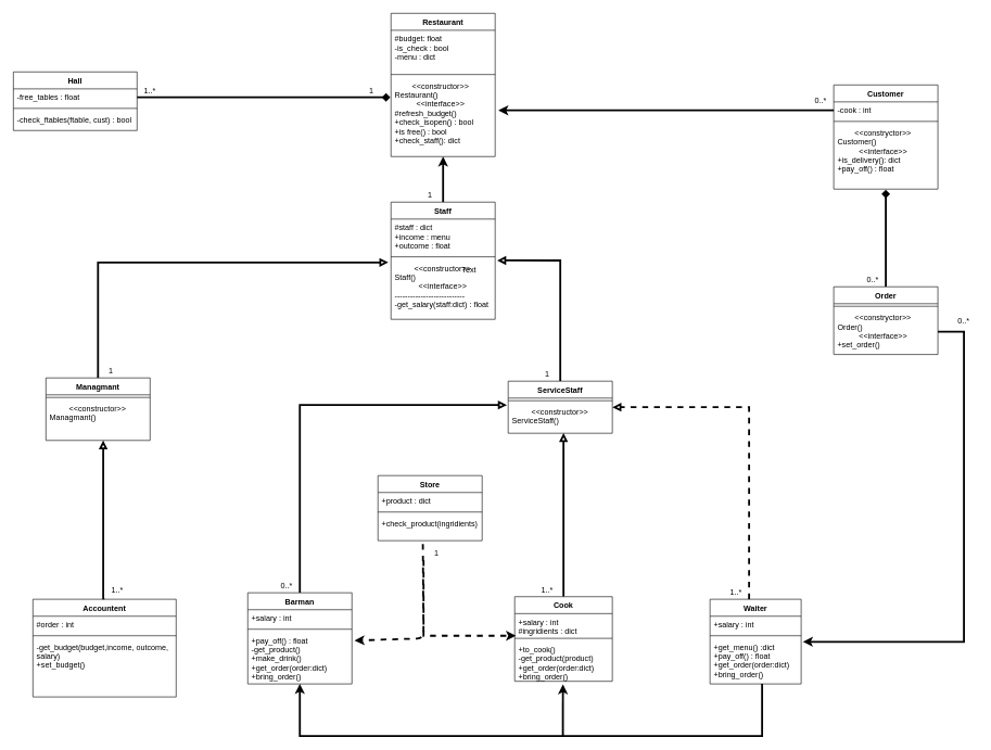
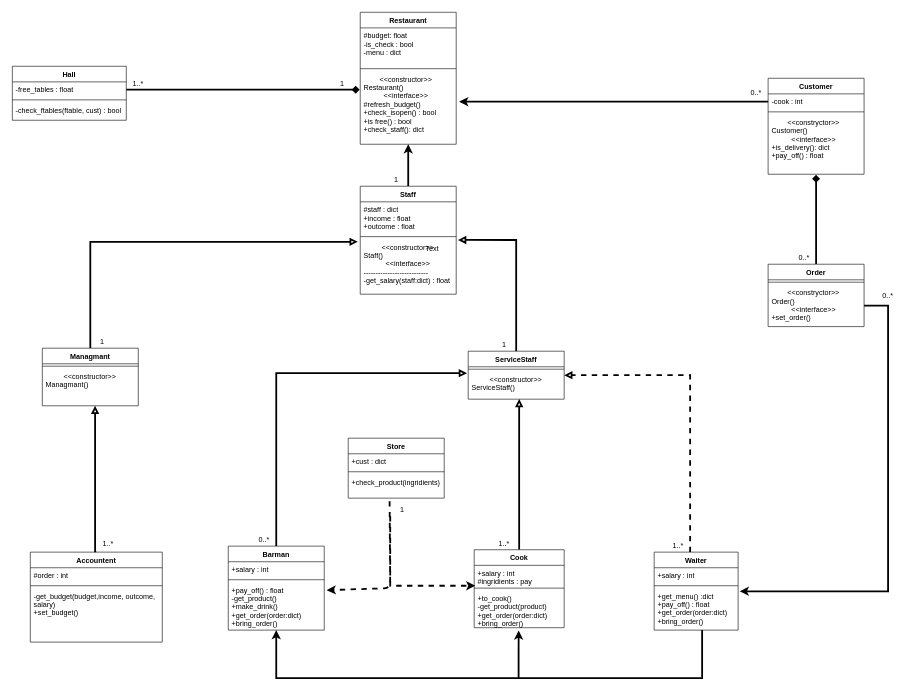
  <mxCell id="0" />
  <mxCell id="1" parent="0" />
  <mxCell id="2" value="Restaurant" style="swimlane;fontStyle=1;align=center;verticalAlign=top;childLayout=stackLayout;horizontal=1;startSize=26;horizontalStack=0;resizeParent=1;resizeParentMax=0;resizeLast=0;collapsible=1;marginBottom=0;" parent="1" vertex="1"><mxGeometry x="600" y="20" width="160" height="220" as="geometry" /></mxCell>
  <mxCell id="3" value="#budget: float&#10;-is_check : bool&#10;-menu : dict" style="text;strokeColor=none;fillColor=none;align=left;verticalAlign=top;spacingLeft=4;spacingRight=4;overflow=hidden;rotatable=0;points=[[0,0.5],[1,0.5]];portConstraint=eastwest;" parent="2" vertex="1"><mxGeometry y="26" width="160" height="64" as="geometry" /></mxCell>
  <mxCell id="4" value="" style="line;strokeWidth=1;fillColor=none;align=left;verticalAlign=middle;spacingTop=-1;spacingLeft=3;spacingRight=3;rotatable=0;labelPosition=right;points=[];portConstraint=eastwest;" parent="2" vertex="1"><mxGeometry y="90" width="160" height="8" as="geometry" /></mxCell>
  <mxCell id="5" value="        &lt;&lt;constructor&gt;&gt;&#10;Restaurant()&#10;          &lt;&lt;interface&gt;&gt;&#10;#refresh_budget()&#10;+check_isopen() : bool&#10;+is free() : bool&#10;+check_staff(): dict" style="text;strokeColor=none;fillColor=none;align=left;verticalAlign=top;spacingLeft=4;spacingRight=4;overflow=hidden;rotatable=0;points=[[0,0.5],[1,0.5]];portConstraint=eastwest;" parent="2" vertex="1"><mxGeometry y="98" width="160" height="122" as="geometry" /></mxCell>
  <mxCell id="6" value="Hall" style="swimlane;fontStyle=1;align=center;verticalAlign=top;childLayout=stackLayout;horizontal=1;startSize=26;horizontalStack=0;resizeParent=1;resizeParentMax=0;resizeLast=0;collapsible=1;marginBottom=0;" parent="1" vertex="1"><mxGeometry x="20" y="110" width="190" height="90" as="geometry" /></mxCell>
  <mxCell id="7" value="-free_tables : float" style="text;strokeColor=none;fillColor=none;align=left;verticalAlign=top;spacingLeft=4;spacingRight=4;overflow=hidden;rotatable=0;points=[[0,0.5],[1,0.5]];portConstraint=eastwest;" parent="6" vertex="1"><mxGeometry y="26" width="190" height="26" as="geometry" /></mxCell>
  <mxCell id="8" value="" style="line;strokeWidth=1;fillColor=none;align=left;verticalAlign=middle;spacingTop=-1;spacingLeft=3;spacingRight=3;rotatable=0;labelPosition=right;points=[];portConstraint=eastwest;" parent="6" vertex="1"><mxGeometry y="52" width="190" height="8" as="geometry" /></mxCell>
  <mxCell id="9" value="-check_ftables(ftable, cust) : bool" style="text;strokeColor=none;fillColor=none;align=left;verticalAlign=top;spacingLeft=4;spacingRight=4;overflow=hidden;rotatable=0;points=[[0,0.5],[1,0.5]];portConstraint=eastwest;" parent="6" vertex="1"><mxGeometry y="60" width="190" height="30" as="geometry" /></mxCell>
  <mxCell id="10" style="edgeStyle=orthogonalEdgeStyle;rounded=0;orthogonalLoop=1;jettySize=auto;html=1;entryX=0.5;entryY=1;entryDx=0;entryDy=0;entryPerimeter=0;endArrow=classic;endFill=1;strokeWidth=3;" parent="1" source="11" target="5" edge="1"><mxGeometry relative="1" as="geometry" /></mxCell>
  <mxCell id="11" value="Staff" style="swimlane;fontStyle=1;align=center;verticalAlign=top;childLayout=stackLayout;horizontal=1;startSize=26;horizontalStack=0;resizeParent=1;resizeParentMax=0;resizeLast=0;collapsible=1;marginBottom=0;" parent="1" vertex="1"><mxGeometry x="600" y="310" width="160" height="180" as="geometry" /></mxCell>
- <mxCell id="12" value="#staff : dict&#10;+income : menu&#10;+outcome : float" style="text;strokeColor=none;fillColor=none;align=left;verticalAlign=top;spacingLeft=4;spacingRight=4;overflow=hidden;rotatable=0;points=[[0,0.5],[1,0.5]];portConstraint=eastwest;" parent="11" vertex="1"><mxGeometry y="26" width="160" height="54" as="geometry" /></mxCell>
+ <mxCell id="12" value="#staff : dict&#10;+income : float&#10;+outcome : float" style="text;strokeColor=none;fillColor=none;align=left;verticalAlign=top;spacingLeft=4;spacingRight=4;overflow=hidden;rotatable=0;points=[[0,0.5],[1,0.5]];portConstraint=eastwest;" parent="11" vertex="1"><mxGeometry y="26" width="160" height="54" as="geometry" /></mxCell>
  <mxCell id="13" value="" style="line;strokeWidth=1;fillColor=none;align=left;verticalAlign=middle;spacingTop=-1;spacingLeft=3;spacingRight=3;rotatable=0;labelPosition=right;points=[];portConstraint=eastwest;" parent="11" vertex="1"><mxGeometry y="80" width="160" height="8" as="geometry" /></mxCell>
  <mxCell id="14" value="         &lt;&lt;constructor&gt;&gt;&#10;Staff()&#10;           &lt;&lt;interface&gt;&gt;&#10;---------------------------&#10;-get_salary(staff:dict) : float&#10;" style="text;strokeColor=none;fillColor=none;align=left;verticalAlign=top;spacingLeft=4;spacingRight=4;overflow=hidden;rotatable=0;points=[[0,0.5],[1,0.5]];portConstraint=eastwest;" parent="11" vertex="1"><mxGeometry y="88" width="160" height="92" as="geometry" /></mxCell>
  <mxCell id="15" style="edgeStyle=orthogonalEdgeStyle;rounded=0;orthogonalLoop=1;jettySize=auto;html=1;exitX=1;exitY=0.5;exitDx=0;exitDy=0;entryX=-0.006;entryY=0.254;entryDx=0;entryDy=0;entryPerimeter=0;endArrow=diamond;endFill=1;strokeWidth=3;" parent="1" source="7" target="5" edge="1"><mxGeometry relative="1" as="geometry" /></mxCell>
  <mxCell id="16" style="edgeStyle=orthogonalEdgeStyle;rounded=0;orthogonalLoop=1;jettySize=auto;html=1;entryX=1.019;entryY=0.017;entryDx=0;entryDy=0;entryPerimeter=0;endArrow=block;endFill=0;strokeWidth=3;" parent="1" source="17" target="14" edge="1"><mxGeometry relative="1" as="geometry" /></mxCell>
  <mxCell id="17" value="ServiceStaff" style="swimlane;fontStyle=1;align=center;verticalAlign=top;childLayout=stackLayout;horizontal=1;startSize=26;horizontalStack=0;resizeParent=1;resizeParentMax=0;resizeLast=0;collapsible=1;marginBottom=0;" parent="1" vertex="1"><mxGeometry x="780" y="585" width="160" height="80" as="geometry" /></mxCell>
  <mxCell id="18" value="" style="line;strokeWidth=1;fillColor=none;align=left;verticalAlign=middle;spacingTop=-1;spacingLeft=3;spacingRight=3;rotatable=0;labelPosition=right;points=[];portConstraint=eastwest;" parent="17" vertex="1"><mxGeometry y="26" width="160" height="8" as="geometry" /></mxCell>
  <mxCell id="19" value="         &lt;&lt;constructor&gt;&gt;&#10;ServiceStaff()" style="text;strokeColor=none;fillColor=none;align=left;verticalAlign=top;spacingLeft=4;spacingRight=4;overflow=hidden;rotatable=0;points=[[0,0.5],[1,0.5]];portConstraint=eastwest;" parent="17" vertex="1"><mxGeometry y="34" width="160" height="46" as="geometry" /></mxCell>
  <mxCell id="20" style="edgeStyle=orthogonalEdgeStyle;rounded=0;orthogonalLoop=1;jettySize=auto;html=1;exitX=0.5;exitY=0;exitDx=0;exitDy=0;entryX=-0.025;entryY=0.05;entryDx=0;entryDy=0;entryPerimeter=0;endArrow=block;endFill=0;strokeWidth=3;" parent="1" source="21" target="14" edge="1"><mxGeometry relative="1" as="geometry" /></mxCell>
  <mxCell id="21" value="Managmant" style="swimlane;fontStyle=1;align=center;verticalAlign=top;childLayout=stackLayout;horizontal=1;startSize=26;horizontalStack=0;resizeParent=1;resizeParentMax=0;resizeLast=0;collapsible=1;marginBottom=0;" parent="1" vertex="1"><mxGeometry x="70" y="580" width="160" height="96" as="geometry" /></mxCell>
  <mxCell id="22" value="" style="line;strokeWidth=1;fillColor=none;align=left;verticalAlign=middle;spacingTop=-1;spacingLeft=3;spacingRight=3;rotatable=0;labelPosition=right;points=[];portConstraint=eastwest;" parent="21" vertex="1"><mxGeometry y="26" width="160" height="8" as="geometry" /></mxCell>
  <mxCell id="23" value="         &lt;&lt;constructor&gt;&gt;&#10;Managmant()" style="text;strokeColor=none;fillColor=none;align=left;verticalAlign=top;spacingLeft=4;spacingRight=4;overflow=hidden;rotatable=0;points=[[0,0.5],[1,0.5]];portConstraint=eastwest;" parent="21" vertex="1"><mxGeometry y="34" width="160" height="62" as="geometry" /></mxCell>
  <mxCell id="24" style="edgeStyle=orthogonalEdgeStyle;rounded=0;orthogonalLoop=1;jettySize=auto;html=1;entryX=1;entryY=0.5;entryDx=0;entryDy=0;endArrow=block;endFill=0;strokeWidth=3;dashed=1;" parent="1" source="25" target="17" edge="1"><mxGeometry relative="1" as="geometry"><Array as="points"><mxPoint x="1150" y="625" /></Array></mxGeometry></mxCell>
  <mxCell id="25" value="Waiter" style="swimlane;fontStyle=1;align=center;verticalAlign=top;childLayout=stackLayout;horizontal=1;startSize=26;horizontalStack=0;resizeParent=1;resizeParentMax=0;resizeLast=0;collapsible=1;marginBottom=0;" parent="1" vertex="1"><mxGeometry x="1090" y="920" width="140" height="130" as="geometry" /></mxCell>
  <mxCell id="26" value="+salary : int" style="text;strokeColor=none;fillColor=none;align=left;verticalAlign=top;spacingLeft=4;spacingRight=4;overflow=hidden;rotatable=0;points=[[0,0.5],[1,0.5]];portConstraint=eastwest;" parent="25" vertex="1"><mxGeometry y="26" width="140" height="26" as="geometry" /></mxCell>
  <mxCell id="27" value="" style="line;strokeWidth=1;fillColor=none;align=left;verticalAlign=middle;spacingTop=-1;spacingLeft=3;spacingRight=3;rotatable=0;labelPosition=right;points=[];portConstraint=eastwest;" parent="25" vertex="1"><mxGeometry y="52" width="140" height="8" as="geometry" /></mxCell>
  <mxCell id="28" value="+get_menu() :dict&#10;+pay_off() : float&#10;+get_order(order:dict)&#10;+bring_order()" style="text;strokeColor=none;fillColor=none;align=left;verticalAlign=top;spacingLeft=4;spacingRight=4;overflow=hidden;rotatable=0;points=[[0,0.5],[1,0.5]];portConstraint=eastwest;" parent="25" vertex="1"><mxGeometry y="60" width="140" height="70" as="geometry" /></mxCell>
  <mxCell id="29" style="edgeStyle=orthogonalEdgeStyle;rounded=0;orthogonalLoop=1;jettySize=auto;html=1;exitX=0.5;exitY=0;exitDx=0;exitDy=0;entryX=-0.012;entryY=0.058;entryDx=0;entryDy=0;entryPerimeter=0;endArrow=block;endFill=0;strokeWidth=3;" parent="1" source="30" target="19" edge="1"><mxGeometry relative="1" as="geometry" /></mxCell>
  <mxCell id="30" value="Barman" style="swimlane;fontStyle=1;align=center;verticalAlign=top;childLayout=stackLayout;horizontal=1;startSize=26;horizontalStack=0;resizeParent=1;resizeParentMax=0;resizeLast=0;collapsible=1;marginBottom=0;" parent="1" vertex="1"><mxGeometry x="380" y="910" width="160" height="140" as="geometry" /></mxCell>
  <mxCell id="31" value="+salary : int" style="text;strokeColor=none;fillColor=none;align=left;verticalAlign=top;spacingLeft=4;spacingRight=4;overflow=hidden;rotatable=0;points=[[0,0.5],[1,0.5]];portConstraint=eastwest;" parent="30" vertex="1"><mxGeometry y="26" width="160" height="26" as="geometry" /></mxCell>
  <mxCell id="32" value="" style="line;strokeWidth=1;fillColor=none;align=left;verticalAlign=middle;spacingTop=-1;spacingLeft=3;spacingRight=3;rotatable=0;labelPosition=right;points=[];portConstraint=eastwest;" parent="30" vertex="1"><mxGeometry y="52" width="160" height="8" as="geometry" /></mxCell>
  <mxCell id="33" value="+pay_off() : float&#10;-get_product()&#10;+make_drink()&#10;+get_order(order:dict)&#10;+bring_order()" style="text;strokeColor=none;fillColor=none;align=left;verticalAlign=top;spacingLeft=4;spacingRight=4;overflow=hidden;rotatable=0;points=[[0,0.5],[1,0.5]];portConstraint=eastwest;" parent="30" vertex="1"><mxGeometry y="60" width="160" height="80" as="geometry" /></mxCell>
  <mxCell id="34" style="edgeStyle=orthogonalEdgeStyle;rounded=0;orthogonalLoop=1;jettySize=auto;html=1;entryX=0.531;entryY=0.989;entryDx=0;entryDy=0;entryPerimeter=0;strokeWidth=3;endArrow=block;endFill=0;" parent="1" source="35" target="19" edge="1"><mxGeometry relative="1" as="geometry" /></mxCell>
  <mxCell id="35" value="Cook" style="swimlane;fontStyle=1;align=center;verticalAlign=top;childLayout=stackLayout;horizontal=1;startSize=26;horizontalStack=0;resizeParent=1;resizeParentMax=0;resizeLast=0;collapsible=1;marginBottom=0;" parent="1" vertex="1"><mxGeometry x="790" y="916" width="150" height="130" as="geometry" /></mxCell>
- <mxCell id="36" value="+salary : int&#10;#ingridients : dict" style="text;strokeColor=none;fillColor=none;align=left;verticalAlign=top;spacingLeft=4;spacingRight=4;overflow=hidden;rotatable=0;points=[[0,0.5],[1,0.5]];portConstraint=eastwest;" parent="35" vertex="1"><mxGeometry y="26" width="150" height="34" as="geometry" /></mxCell>
+ <mxCell id="36" value="+salary : int&#10;#ingridients : pay" style="text;strokeColor=none;fillColor=none;align=left;verticalAlign=top;spacingLeft=4;spacingRight=4;overflow=hidden;rotatable=0;points=[[0,0.5],[1,0.5]];portConstraint=eastwest;" parent="35" vertex="1"><mxGeometry y="26" width="150" height="34" as="geometry" /></mxCell>
  <mxCell id="37" value="" style="line;strokeWidth=1;fillColor=none;align=left;verticalAlign=middle;spacingTop=-1;spacingLeft=3;spacingRight=3;rotatable=0;labelPosition=right;points=[];portConstraint=eastwest;" parent="35" vertex="1"><mxGeometry y="60" width="150" height="8" as="geometry" /></mxCell>
  <mxCell id="38" value="+to_cook()&#10;-get_product(product) &#10;+get_order(order:dict)&#10;+bring_order()" style="text;strokeColor=none;fillColor=none;align=left;verticalAlign=top;spacingLeft=4;spacingRight=4;overflow=hidden;rotatable=0;points=[[0,0.5],[1,0.5]];portConstraint=eastwest;" parent="35" vertex="1"><mxGeometry y="68" width="150" height="62" as="geometry" /></mxCell>
  <mxCell id="39" style="edgeStyle=orthogonalEdgeStyle;rounded=0;orthogonalLoop=1;jettySize=auto;html=1;exitX=0.5;exitY=0;exitDx=0;exitDy=0;entryX=0.55;entryY=1;entryDx=0;entryDy=0;entryPerimeter=0;endArrow=block;endFill=0;strokeWidth=3;" parent="1" source="40" target="23" edge="1"><mxGeometry relative="1" as="geometry"><Array as="points"><mxPoint x="158" y="920" /></Array></mxGeometry></mxCell>
  <mxCell id="40" value="Accountent" style="swimlane;fontStyle=1;align=center;verticalAlign=top;childLayout=stackLayout;horizontal=1;startSize=26;horizontalStack=0;resizeParent=1;resizeParentMax=0;resizeLast=0;collapsible=1;marginBottom=0;" parent="1" vertex="1"><mxGeometry x="50" y="920" width="220" height="150" as="geometry" /></mxCell>
  <mxCell id="41" value="#order : int" style="text;strokeColor=none;fillColor=none;align=left;verticalAlign=top;spacingLeft=4;spacingRight=4;overflow=hidden;rotatable=0;points=[[0,0.5],[1,0.5]];portConstraint=eastwest;" parent="40" vertex="1"><mxGeometry y="26" width="220" height="26" as="geometry" /></mxCell>
  <mxCell id="42" value="" style="line;strokeWidth=1;fillColor=none;align=left;verticalAlign=middle;spacingTop=-1;spacingLeft=3;spacingRight=3;rotatable=0;labelPosition=right;points=[];portConstraint=eastwest;" parent="40" vertex="1"><mxGeometry y="52" width="220" height="8" as="geometry" /></mxCell>
  <mxCell id="43" value="-get_budget(budget,income, outcome,&#10;salary)&#10;+set_budget()" style="text;strokeColor=none;fillColor=none;align=left;verticalAlign=top;spacingLeft=4;spacingRight=4;overflow=hidden;rotatable=0;points=[[0,0.5],[1,0.5]];portConstraint=eastwest;" parent="40" vertex="1"><mxGeometry y="60" width="220" height="90" as="geometry" /></mxCell>
  <mxCell id="44" style="edgeStyle=orthogonalEdgeStyle;rounded=0;orthogonalLoop=1;jettySize=auto;html=1;exitX=0.5;exitY=0;exitDx=0;exitDy=0;entryX=0.5;entryY=1.01;entryDx=0;entryDy=0;entryPerimeter=0;endArrow=diamond;endFill=1;strokeWidth=3;" parent="1" source="45" target="51" edge="1"><mxGeometry relative="1" as="geometry" /></mxCell>
  <mxCell id="45" value="Order" style="swimlane;fontStyle=1;align=center;verticalAlign=top;childLayout=stackLayout;horizontal=1;startSize=26;horizontalStack=0;resizeParent=1;resizeParentMax=0;resizeLast=0;collapsible=1;marginBottom=0;" parent="1" vertex="1"><mxGeometry x="1280" y="440" width="160" height="104" as="geometry" /></mxCell>
  <mxCell id="46" value="" style="line;strokeWidth=1;fillColor=none;align=left;verticalAlign=middle;spacingTop=-1;spacingLeft=3;spacingRight=3;rotatable=0;labelPosition=right;points=[];portConstraint=eastwest;" parent="45" vertex="1"><mxGeometry y="26" width="160" height="8" as="geometry" /></mxCell>
  <mxCell id="47" value="        &lt;&lt;constryctor&gt;&gt;&#10;Order()&#10;          &lt;&lt;interface&gt;&gt;&#10;+set_order()&#10;" style="text;strokeColor=none;fillColor=none;align=left;verticalAlign=top;spacingLeft=4;spacingRight=4;overflow=hidden;rotatable=0;points=[[0,0.5],[1,0.5]];portConstraint=eastwest;" parent="45" vertex="1"><mxGeometry y="34" width="160" height="70" as="geometry" /></mxCell>
  <mxCell id="48" value="Customer" style="swimlane;fontStyle=1;align=center;verticalAlign=top;childLayout=stackLayout;horizontal=1;startSize=26;horizontalStack=0;resizeParent=1;resizeParentMax=0;resizeLast=0;collapsible=1;marginBottom=0;" parent="1" vertex="1"><mxGeometry x="1280" y="130" width="160" height="160" as="geometry" /></mxCell>
  <mxCell id="49" value="-cook : int" style="text;strokeColor=none;fillColor=none;align=left;verticalAlign=top;spacingLeft=4;spacingRight=4;overflow=hidden;rotatable=0;points=[[0,0.5],[1,0.5]];portConstraint=eastwest;" parent="48" vertex="1"><mxGeometry y="26" width="160" height="26" as="geometry" /></mxCell>
  <mxCell id="50" value="" style="line;strokeWidth=1;fillColor=none;align=left;verticalAlign=middle;spacingTop=-1;spacingLeft=3;spacingRight=3;rotatable=0;labelPosition=right;points=[];portConstraint=eastwest;" parent="48" vertex="1"><mxGeometry y="52" width="160" height="8" as="geometry" /></mxCell>
  <mxCell id="51" value="        &lt;&lt;constryctor&gt;&gt;&#10;Customer()&#10;          &lt;&lt;interface&gt;&gt;&#10;+is_delivery(): dict&#10;+pay_off() : float" style="text;strokeColor=none;fillColor=none;align=left;verticalAlign=top;spacingLeft=4;spacingRight=4;overflow=hidden;rotatable=0;points=[[0,0.5],[1,0.5]];portConstraint=eastwest;" parent="48" vertex="1"><mxGeometry y="60" width="160" height="100" as="geometry" /></mxCell>
  <mxCell id="52" style="edgeStyle=orthogonalEdgeStyle;rounded=0;orthogonalLoop=1;jettySize=auto;html=1;exitX=0;exitY=0.5;exitDx=0;exitDy=0;entryX=1.031;entryY=0.418;entryDx=0;entryDy=0;entryPerimeter=0;endArrow=classic;endFill=1;strokeWidth=3;" parent="1" source="49" target="5" edge="1"><mxGeometry relative="1" as="geometry" /></mxCell>
  <mxCell id="53" value="Store" style="swimlane;fontStyle=1;align=center;verticalAlign=top;childLayout=stackLayout;horizontal=1;startSize=26;horizontalStack=0;resizeParent=1;resizeParentMax=0;resizeLast=0;collapsible=1;marginBottom=0;" parent="1" vertex="1"><mxGeometry x="580" y="730" width="160" height="100" as="geometry" /></mxCell>
- <mxCell id="54" value="+product : dict" style="text;strokeColor=none;fillColor=none;align=left;verticalAlign=top;spacingLeft=4;spacingRight=4;overflow=hidden;rotatable=0;points=[[0,0.5],[1,0.5]];portConstraint=eastwest;" parent="53" vertex="1"><mxGeometry y="26" width="160" height="26" as="geometry" /></mxCell>
+ <mxCell id="54" value="+cust : dict" style="text;strokeColor=none;fillColor=none;align=left;verticalAlign=top;spacingLeft=4;spacingRight=4;overflow=hidden;rotatable=0;points=[[0,0.5],[1,0.5]];portConstraint=eastwest;" parent="53" vertex="1"><mxGeometry y="26" width="160" height="26" as="geometry" /></mxCell>
  <mxCell id="55" value="" style="line;strokeWidth=1;fillColor=none;align=left;verticalAlign=middle;spacingTop=-1;spacingLeft=3;spacingRight=3;rotatable=0;labelPosition=right;points=[];portConstraint=eastwest;" parent="53" vertex="1"><mxGeometry y="52" width="160" height="8" as="geometry" /></mxCell>
  <mxCell id="56" value="+check_product(ingridients)" style="text;strokeColor=none;fillColor=none;align=left;verticalAlign=top;spacingLeft=4;spacingRight=4;overflow=hidden;rotatable=0;points=[[0,0.5],[1,0.5]];portConstraint=eastwest;" parent="53" vertex="1"><mxGeometry y="60" width="160" height="40" as="geometry" /></mxCell>
  <mxCell id="57" style="edgeStyle=orthogonalEdgeStyle;rounded=0;orthogonalLoop=1;jettySize=auto;html=1;entryX=0.5;entryY=1;entryDx=0;entryDy=0;endArrow=classic;endFill=1;strokeWidth=3;" parent="1" source="28" target="30" edge="1"><mxGeometry relative="1" as="geometry"><Array as="points"><mxPoint x="1170" y="1130" /><mxPoint x="460" y="1130" /></Array></mxGeometry></mxCell>
  <mxCell id="58" value="" style="endArrow=classic;html=1;strokeWidth=3;entryX=0.494;entryY=1.075;entryDx=0;entryDy=0;entryPerimeter=0;" parent="1" target="38" edge="1"><mxGeometry width="50" height="50" relative="1" as="geometry"><mxPoint x="864" y="1130" as="sourcePoint" /><mxPoint x="890" y="1090" as="targetPoint" /></mxGeometry></mxCell>
  <mxCell id="59" style="edgeStyle=orthogonalEdgeStyle;rounded=0;orthogonalLoop=1;jettySize=auto;html=1;entryX=0.013;entryY=1;entryDx=0;entryDy=0;entryPerimeter=0;endArrow=classic;endFill=1;strokeWidth=3;dashed=1;" parent="1" target="36" edge="1"><mxGeometry relative="1" as="geometry"><Array as="points"><mxPoint x="650" y="976" /></Array><mxPoint x="650" y="860" as="sourcePoint" /></mxGeometry></mxCell>
  <mxCell id="60" value="" style="endArrow=classic;html=1;dashed=1;strokeWidth=3;entryX=1.025;entryY=0.167;entryDx=0;entryDy=0;entryPerimeter=0;exitX=0.431;exitY=1.125;exitDx=0;exitDy=0;exitPerimeter=0;" parent="1" source="56" target="33" edge="1"><mxGeometry width="50" height="50" relative="1" as="geometry"><mxPoint x="650" y="850" as="sourcePoint" /><mxPoint x="700" y="930" as="targetPoint" /><Array as="points"><mxPoint x="650" y="980" /></Array></mxGeometry></mxCell>
  <mxCell id="61" style="edgeStyle=orthogonalEdgeStyle;rounded=0;orthogonalLoop=1;jettySize=auto;html=1;entryX=1.019;entryY=0.075;entryDx=0;entryDy=0;entryPerimeter=0;endArrow=classic;endFill=1;strokeWidth=3;" parent="1" source="47" target="28" edge="1"><mxGeometry relative="1" as="geometry"><Array as="points"><mxPoint x="1480" y="509" /><mxPoint x="1480" y="985" /></Array></mxGeometry></mxCell>
  <mxCell id="62" value="Text" style="text;html=1;strokeColor=none;fillColor=none;align=center;verticalAlign=middle;whiteSpace=wrap;rounded=0;" parent="1" vertex="1"><mxGeometry x="700" y="405" width="40" height="20" as="geometry" /></mxCell>
  <mxCell id="63" value="1..*" style="text;html=1;strokeColor=none;fillColor=none;align=center;verticalAlign=middle;whiteSpace=wrap;rounded=0;" parent="1" vertex="1"><mxGeometry x="160" y="896" width="40" height="20" as="geometry" /></mxCell>
  <mxCell id="64" value="1" style="text;html=1;strokeColor=none;fillColor=none;align=center;verticalAlign=middle;whiteSpace=wrap;rounded=0;" parent="1" vertex="1"><mxGeometry x="550" y="130" width="40" height="20" as="geometry" /></mxCell>
  <mxCell id="65" value="1" style="text;html=1;strokeColor=none;fillColor=none;align=center;verticalAlign=middle;whiteSpace=wrap;rounded=0;" parent="1" vertex="1"><mxGeometry x="640" y="290" width="40" height="20" as="geometry" /></mxCell>
  <mxCell id="66" value="0..*" style="text;html=1;strokeColor=none;fillColor=none;align=center;verticalAlign=middle;whiteSpace=wrap;rounded=0;" parent="1" vertex="1"><mxGeometry x="1240" y="145" width="40" height="20" as="geometry" /></mxCell>
  <mxCell id="67" value="0..*" style="text;html=1;strokeColor=none;fillColor=none;align=center;verticalAlign=middle;whiteSpace=wrap;rounded=0;" parent="1" vertex="1"><mxGeometry x="1320" y="420" width="40" height="20" as="geometry" /></mxCell>
  <mxCell id="68" value="1" style="text;html=1;strokeColor=none;fillColor=none;align=center;verticalAlign=middle;whiteSpace=wrap;rounded=0;" parent="1" vertex="1"><mxGeometry x="820" y="565" width="40" height="20" as="geometry" /></mxCell>
  <mxCell id="69" value="1" style="text;html=1;strokeColor=none;fillColor=none;align=center;verticalAlign=middle;whiteSpace=wrap;rounded=0;" parent="1" vertex="1"><mxGeometry x="150" y="560" width="40" height="20" as="geometry" /></mxCell>
  <mxCell id="70" value="0..*" style="text;html=1;strokeColor=none;fillColor=none;align=center;verticalAlign=middle;whiteSpace=wrap;rounded=0;" parent="1" vertex="1"><mxGeometry x="420" y="890" width="40" height="20" as="geometry" /></mxCell>
  <mxCell id="71" value="1..*" style="text;html=1;strokeColor=none;fillColor=none;align=center;verticalAlign=middle;whiteSpace=wrap;rounded=0;" parent="1" vertex="1"><mxGeometry x="820" y="896" width="40" height="20" as="geometry" /></mxCell>
  <mxCell id="72" value="1..*" style="text;html=1;strokeColor=none;fillColor=none;align=center;verticalAlign=middle;whiteSpace=wrap;rounded=0;" parent="1" vertex="1"><mxGeometry x="1110" y="900" width="40" height="20" as="geometry" /></mxCell>
  <mxCell id="73" value="1" style="text;html=1;strokeColor=none;fillColor=none;align=center;verticalAlign=middle;whiteSpace=wrap;rounded=0;" parent="1" vertex="1"><mxGeometry x="650" y="840" width="40" height="20" as="geometry" /></mxCell>
  <mxCell id="74" value="0..*" style="text;html=1;strokeColor=none;fillColor=none;align=center;verticalAlign=middle;whiteSpace=wrap;rounded=0;" parent="1" vertex="1"><mxGeometry x="1460" y="482" width="40" height="20" as="geometry" /></mxCell>
  <mxCell id="75" value="1..*" style="text;html=1;strokeColor=none;fillColor=none;align=center;verticalAlign=middle;whiteSpace=wrap;rounded=0;" parent="1" vertex="1"><mxGeometry x="210" y="130" width="40" height="20" as="geometry" /></mxCell>
